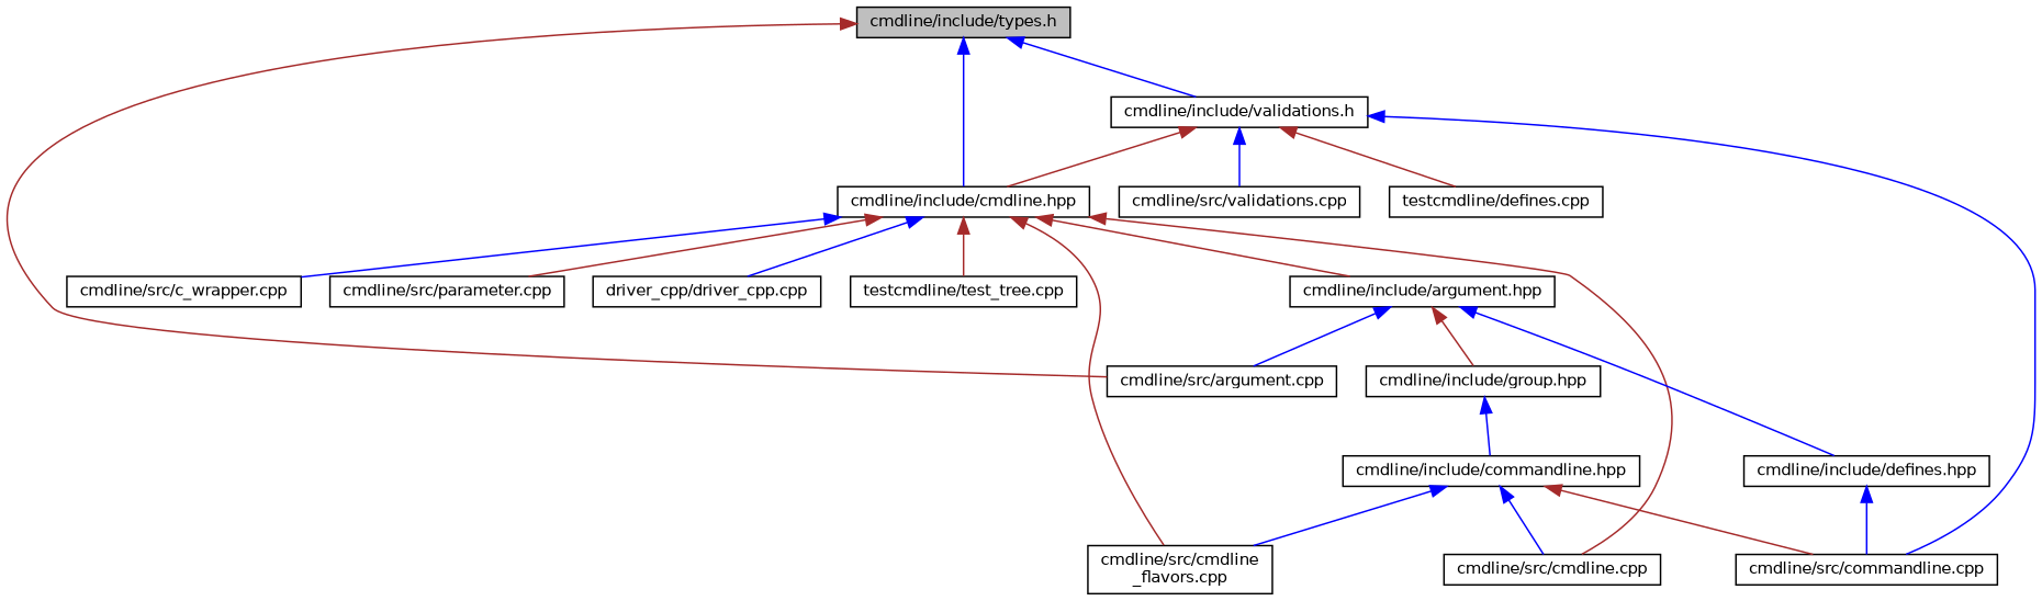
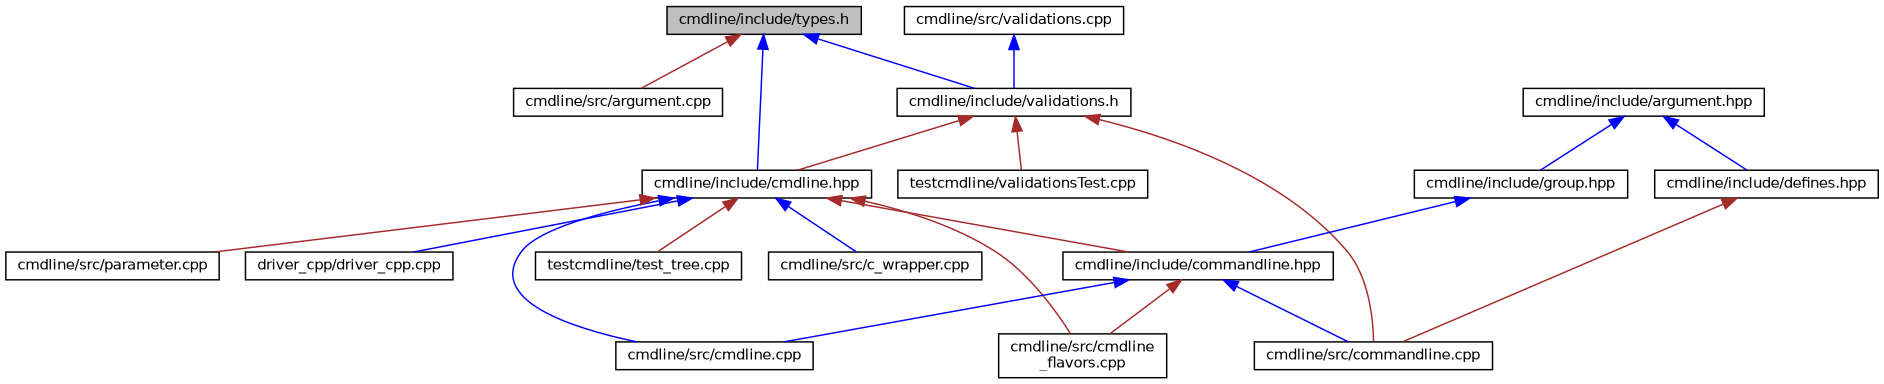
  digraph {
    node [color=black fillcolor=white fontname=Helvetica fontsize=10 shape=record style=filled]
    edge [color=blue dir=back fontname=Helvetica fontsize=10 labelfontname=Helvetica labelfontsize=10 style=solid]
    n1 [fillcolor=grey75 fontcolor=black height=0.2 label="cmdline/include/types.h" width=0.4]
    n2 [height=0.2 label="cmdline/include/cmdline.hpp" width=0.4]
    n3 [height=0.2 label="cmdline/src/argument.cpp" width=0.4]
    n4 [height=0.2 label="cmdline/include/validations.h" width=0.4]
    n5 [height=0.2 label="cmdline/include/argument.hpp" width=0.4]
    n6 [height=0.2 label="cmdline/src/cmdline.cpp" width=0.4]
    n7 [height=0.2 label="cmdline/src/cmdline\l_flavors.cpp" width=0.4]
    n8 [height=0.2 label="cmdline/src/c_wrapper.cpp" width=0.4]
    n9 [height=0.2 label="cmdline/src/parameter.cpp" width=0.4]
    n10 [height=0.2 label="driver_cpp/driver_cpp.cpp" width=0.4]
    n11 [height=0.2 label="testcmdline/test_tree.cpp" width=0.4]
    n12 [height=0.2 label="cmdline/src/validations.cpp" width=0.4]
    n13 [height=0.2 label="cmdline/src/commandline.cpp" width=0.4]
-   n14 [height=0.2 label="testcmdline/defines.cpp" width=0.4]
+   n14 [height=0.2 label="testcmdline/validationsTest.cpp" width=0.4]
    n15 [height=0.2 label="cmdline/include/defines.hpp" width=0.4]
    n16 [height=0.2 label="cmdline/include/group.hpp" width=0.4]
    n17 [height=0.2 label="cmdline/include/commandline.hpp" width=0.4]
    n1 -> n2
    n1 -> n3 [color=brown]
    n1 -> n4
-   n2 -> n5 [color=brown]
-   n2 -> n6 [color=brown]
+   n2 -> n17 [color=brown]
+   n2 -> n6
    n2 -> n7 [color=brown]
    n2 -> n8
    n2 -> n9 [color=brown]
    n2 -> n10
    n2 -> n11 [color=brown]
    n4 -> n2 [color=brown]
-   n4 -> n12
-   n4 -> n13
+   n12 -> n4
+   n4 -> n13 [color=brown]
    n4 -> n14 [color=brown]
-   n5 -> n3
    n5 -> n15
-   n5 -> n16 [color=brown]
-   n15 -> n13
+   n5 -> n16
+   n15 -> n13 [color=brown]
    n16 -> n17
    n17 -> n6
-   n17 -> n7
-   n17 -> n13 [color=brown]
+   n17 -> n7 [color=brown]
+   n17 -> n13
  }
